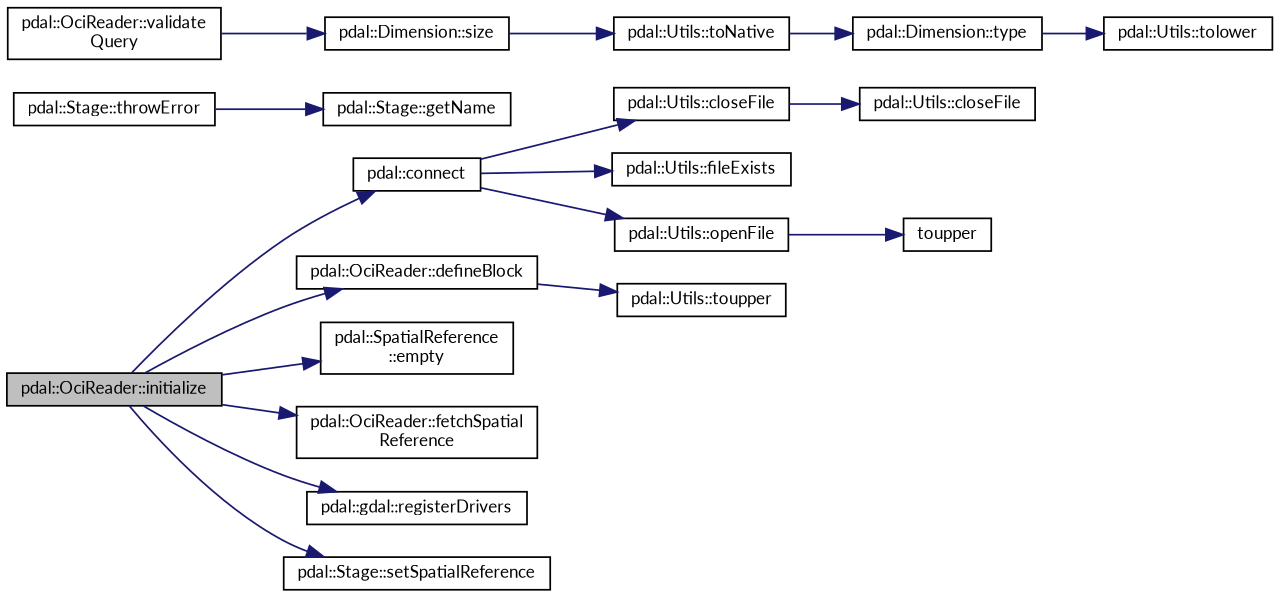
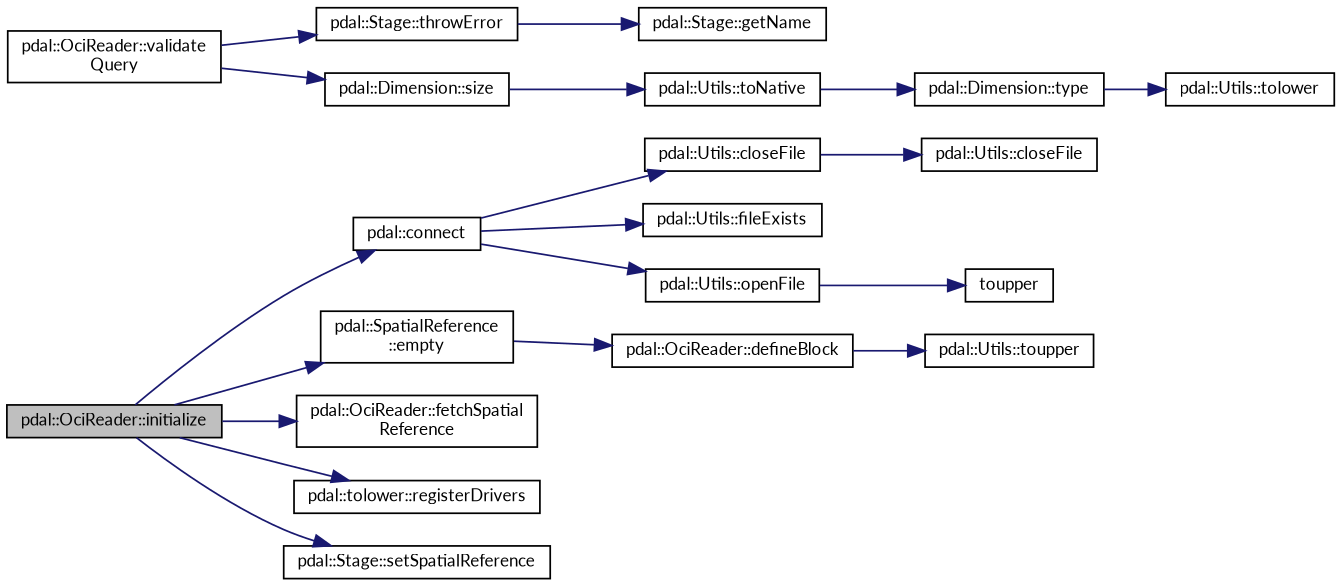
  digraph {
    fontname=Lato
    rankdir=LR
    node [color=black fillcolor=white fontname=Lato fontsize=10 shape=record style=filled]
    edge [color=midnightblue fontname=Lato fontsize=10 labelfontname=Helvetica labelfontsize=10 style=solid]
    n1 [fillcolor=grey75 fontcolor=black height=0.2 label="pdal::OciReader::initialize" width=0.4]
    n2 [height=0.2 label="pdal::connect" width=0.4]
    n3 [height=0.2 label="pdal::OciReader::defineBlock" width=0.4]
    n4 [height=0.2 label="pdal::SpatialReference\l::empty" width=0.4]
    n5 [height=0.2 label="pdal::OciReader::fetchSpatial\lReference" width=0.4]
-   n6 [height=0.2 label="pdal::gdal::registerDrivers" width=0.4]
+   n6 [height=0.2 label="pdal::tolower::registerDrivers" width=0.4]
    n7 [height=0.2 label="pdal::Stage::setSpatialReference" width=0.4]
    n8 [height=0.2 label="pdal::Utils::closeFile" width=0.4]
    n9 [height=0.2 label="pdal::Utils::fileExists" width=0.4]
    n10 [height=0.2 label="pdal::Utils::openFile" width=0.4]
    n11 [height=0.2 label="pdal::Utils::toupper" width=0.4]
    n12 [height=0.2 label="pdal::Stage::throwError" width=0.4]
    n13 [height=0.2 label="pdal::Stage::getName" width=0.4]
    n14 [height=0.2 label="pdal::OciReader::validate\lQuery" width=0.4]
    n15 [height=0.2 label="pdal::Dimension::size" width=0.4]
    n16 [height=0.2 label="pdal::Utils::closeFile" width=0.4]
    n17 [height=0.2 label=toupper width=0.4]
    n18 [height=0.2 label="pdal::Utils::toNative" width=0.4]
    n19 [height=0.2 label="pdal::Dimension::type" width=0.4]
    n20 [height=0.2 label="pdal::Utils::tolower" width=0.4]
    n1 -> n2
-   n1 -> n3
+   n4 -> n3
    n1 -> n4
    n1 -> n5
    n1 -> n6
    n1 -> n7
    n2 -> n8
    n2 -> n9
    n2 -> n10
    n3 -> n11
    n8 -> n16
    n10 -> n17
    n12 -> n13
+   n14 -> n12
    n14 -> n15
    n15 -> n18
    n18 -> n19
    n19 -> n20
  }
